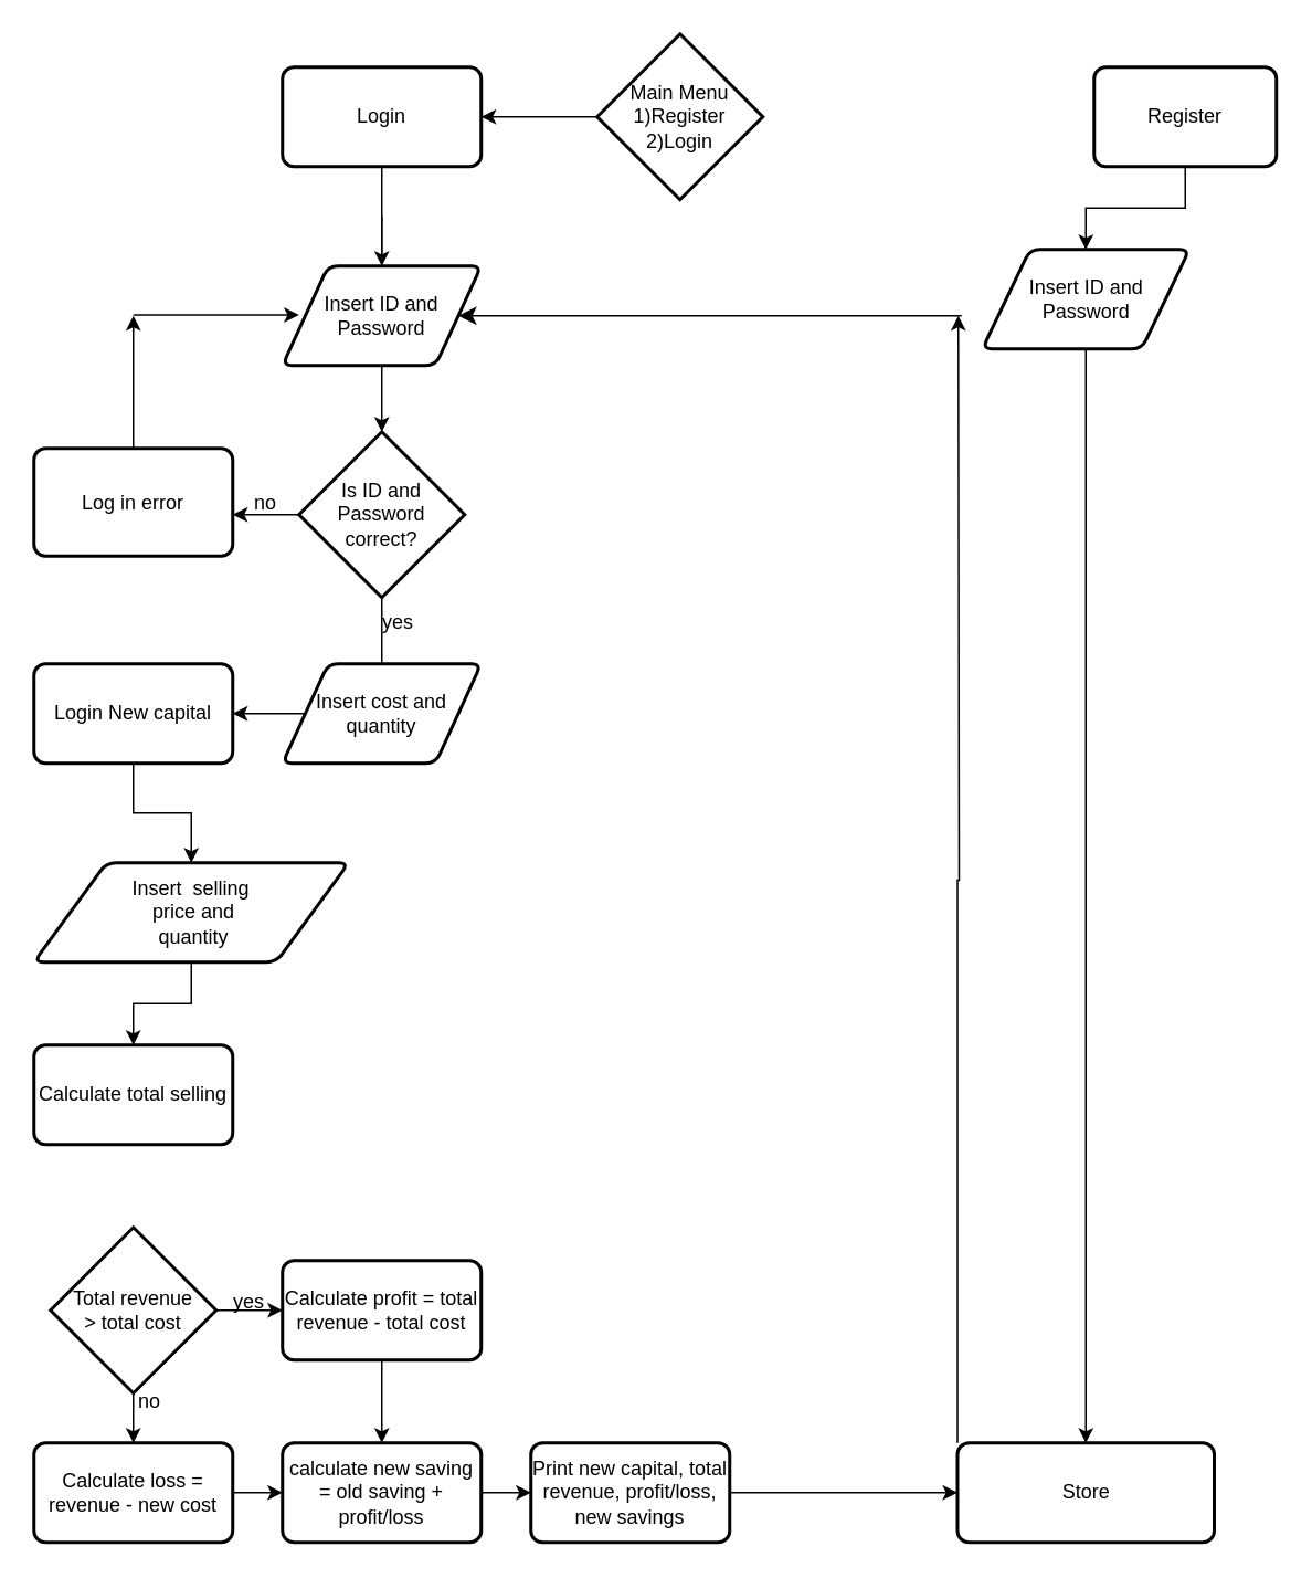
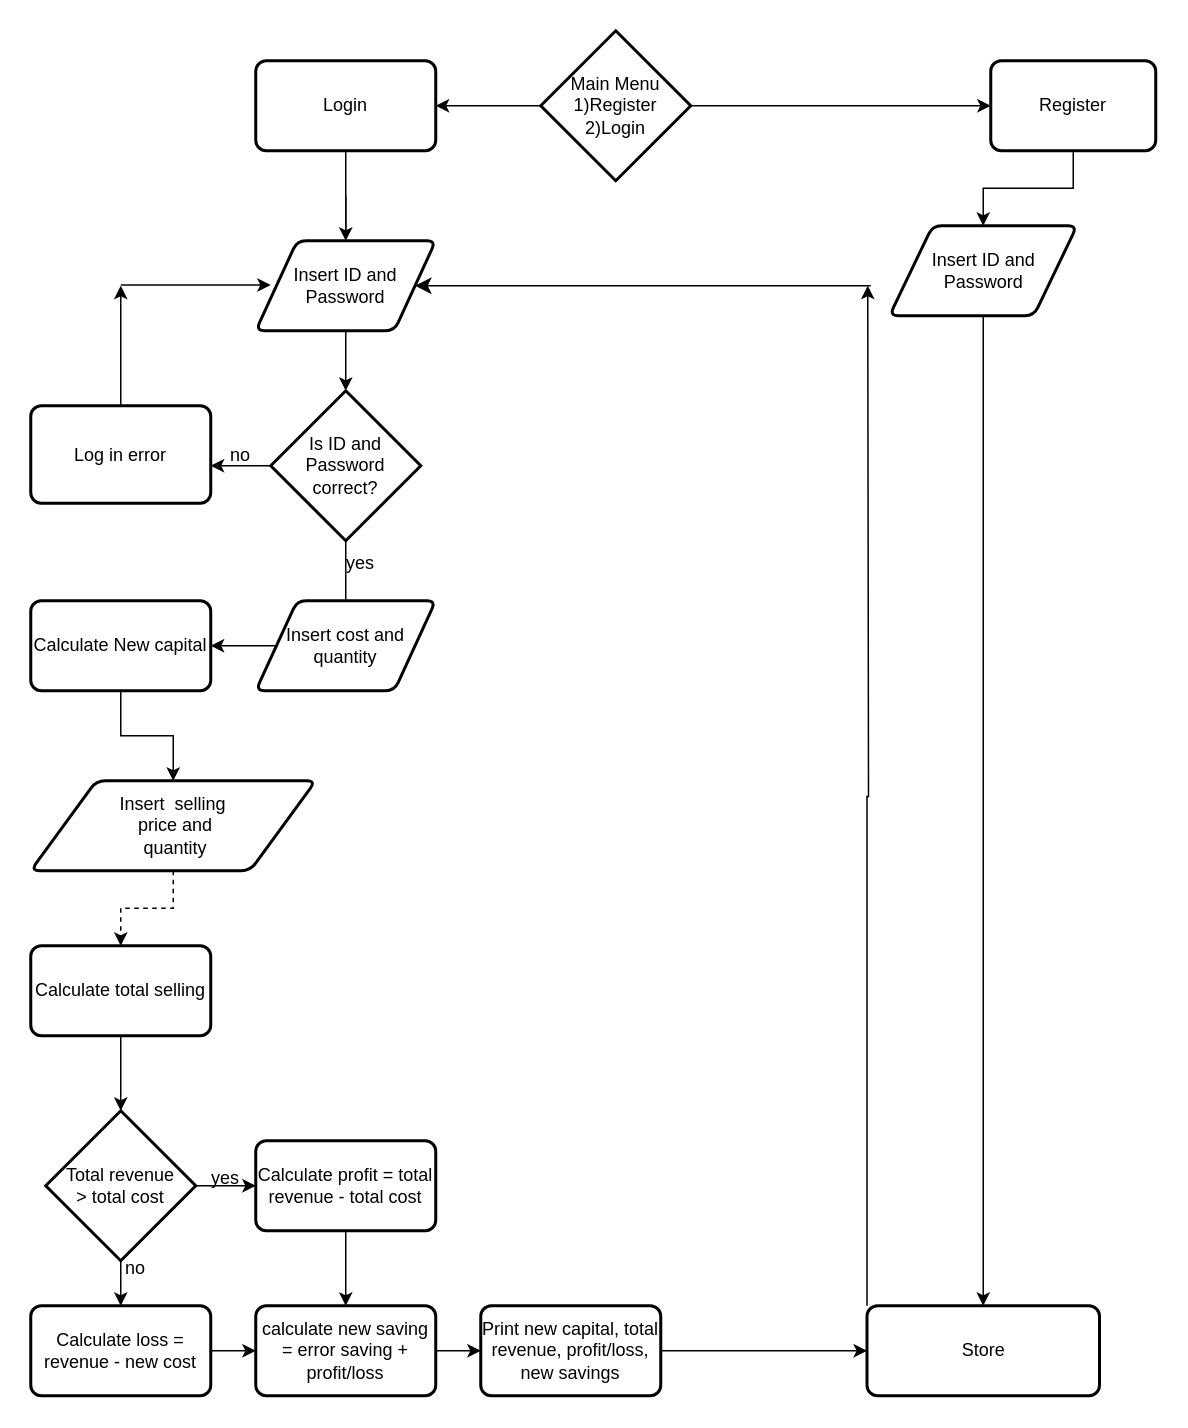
  <mxCell id="0" />
  <mxCell id="1" parent="0" />
+ <mxCell id="2" value="" style="edgeStyle=orthogonalEdgeStyle;rounded=0;orthogonalLoop=1;jettySize=auto;html=1;entryX=0;entryY=0.5;entryDx=0;entryDy=0;" parent="1" source="4" edge="1" target="18"><mxGeometry relative="1" as="geometry"><mxPoint x="530" y="100" as="targetPoint" /></mxGeometry></mxCell>
  <mxCell id="3" value="" style="edgeStyle=orthogonalEdgeStyle;rounded=0;orthogonalLoop=1;jettySize=auto;html=1;entryX=1;entryY=0.5;entryDx=0;entryDy=0;" parent="1" source="4" edge="1" target="16"><mxGeometry relative="1" as="geometry"><mxPoint x="290" y="100" as="targetPoint" /></mxGeometry></mxCell>
  <mxCell id="4" value="Main Menu&lt;br&gt;1)Register&lt;br&gt;2)Login" style="strokeWidth=2;html=1;shape=mxgraph.flowchart.decision;whiteSpace=wrap;" parent="1" vertex="1"><mxGeometry x="360" y="20" width="100" height="100" as="geometry" /></mxCell>
  <mxCell id="5" style="edgeStyle=orthogonalEdgeStyle;rounded=0;orthogonalLoop=1;jettySize=auto;html=1;entryX=0.5;entryY=0;entryDx=0;entryDy=0;" parent="1" edge="1"><mxGeometry relative="1" as="geometry"><mxPoint x="230" y="130" as="sourcePoint" /><mxPoint x="230" y="200" as="targetPoint" /></mxGeometry></mxCell>
  <mxCell id="6" style="edgeStyle=orthogonalEdgeStyle;rounded=0;orthogonalLoop=1;jettySize=auto;html=1;entryX=0.5;entryY=0;entryDx=0;entryDy=0;entryPerimeter=0;" parent="1" target="9" edge="1"><mxGeometry relative="1" as="geometry"><mxPoint x="230" y="260" as="sourcePoint" /></mxGeometry></mxCell>
  <mxCell id="7" value="" style="edgeStyle=orthogonalEdgeStyle;rounded=0;orthogonalLoop=1;jettySize=auto;html=1;entryX=1;entryY=0.615;entryDx=0;entryDy=0;entryPerimeter=0;" parent="1" source="9" edge="1" target="13"><mxGeometry relative="1" as="geometry"><mxPoint x="140" y="380" as="targetPoint" /></mxGeometry></mxCell>
  <mxCell id="8" style="edgeStyle=orthogonalEdgeStyle;rounded=0;orthogonalLoop=1;jettySize=auto;html=1;exitX=0.5;exitY=1;exitDx=0;exitDy=0;exitPerimeter=0;" parent="1" source="9" edge="1"><mxGeometry relative="1" as="geometry"><mxPoint x="230" y="450" as="targetPoint" /></mxGeometry></mxCell>
  <mxCell id="9" value="Is ID and Password &lt;br&gt;correct?" style="strokeWidth=2;html=1;shape=mxgraph.flowchart.decision;whiteSpace=wrap;" parent="1" vertex="1"><mxGeometry x="180" y="260" width="100" height="100" as="geometry" /></mxCell>
  <mxCell id="10" style="edgeStyle=orthogonalEdgeStyle;rounded=0;orthogonalLoop=1;jettySize=auto;html=1;entryX=0.5;entryY=0;entryDx=0;entryDy=0;entryPerimeter=0;" edge="1" parent="1" source="11" target="9"><mxGeometry relative="1" as="geometry" /></mxCell>
  <mxCell id="11" value="Insert ID and Password" style="shape=parallelogram;html=1;strokeWidth=2;perimeter=parallelogramPerimeter;whiteSpace=wrap;rounded=1;arcSize=12;size=0.23;" parent="1" vertex="1"><mxGeometry x="170" y="160" width="120" height="60" as="geometry" /></mxCell>
  <mxCell id="12" style="edgeStyle=orthogonalEdgeStyle;rounded=0;orthogonalLoop=1;jettySize=auto;html=1;" parent="1" source="13" edge="1"><mxGeometry relative="1" as="geometry"><mxPoint x="80" y="190" as="targetPoint" /></mxGeometry></mxCell>
  <mxCell id="13" value="Log in error" style="rounded=1;whiteSpace=wrap;html=1;absoluteArcSize=1;arcSize=14;strokeWidth=2;" parent="1" vertex="1"><mxGeometry x="20" y="270" width="120" height="65" as="geometry" /></mxCell>
  <mxCell id="14" value="" style="endArrow=classic;html=1;rounded=0;entryX=0;entryY=0.5;entryDx=0;entryDy=0;" parent="1" edge="1"><mxGeometry width="50" height="50" relative="1" as="geometry"><mxPoint x="80" y="189.5" as="sourcePoint" /><mxPoint x="180" y="189.5" as="targetPoint" /><Array as="points"><mxPoint x="130" y="189.5" /></Array></mxGeometry></mxCell>
  <mxCell id="15" style="edgeStyle=orthogonalEdgeStyle;rounded=0;orthogonalLoop=1;jettySize=auto;html=1;exitX=0.5;exitY=1;exitDx=0;exitDy=0;entryX=0.5;entryY=0;entryDx=0;entryDy=0;" edge="1" parent="1" source="16" target="11"><mxGeometry relative="1" as="geometry" /></mxCell>
  <mxCell id="16" value="Login" style="rounded=1;whiteSpace=wrap;html=1;absoluteArcSize=1;arcSize=14;strokeWidth=2;" parent="1" vertex="1"><mxGeometry x="170" y="40" width="120" height="60" as="geometry" /></mxCell>
  <mxCell id="17" style="edgeStyle=orthogonalEdgeStyle;rounded=0;orthogonalLoop=1;jettySize=auto;html=1;exitX=0.5;exitY=1;exitDx=0;exitDy=0;entryX=0.5;entryY=0;entryDx=0;entryDy=0;" edge="1" parent="1" source="18" target="43"><mxGeometry relative="1" as="geometry" /></mxCell>
  <mxCell id="18" value="Register" style="rounded=1;whiteSpace=wrap;html=1;absoluteArcSize=1;arcSize=14;strokeWidth=2;" parent="1" vertex="1"><mxGeometry x="660" y="40" width="110" height="60" as="geometry" /></mxCell>
  <mxCell id="19" style="edgeStyle=orthogonalEdgeStyle;rounded=0;orthogonalLoop=1;jettySize=auto;html=1;exitX=0;exitY=0.5;exitDx=0;exitDy=0;entryX=1;entryY=0.5;entryDx=0;entryDy=0;" edge="1" parent="1" source="20" target="22"><mxGeometry relative="1" as="geometry" /></mxCell>
  <mxCell id="20" value="Insert cost and quantity" style="shape=parallelogram;html=1;strokeWidth=2;perimeter=parallelogramPerimeter;whiteSpace=wrap;rounded=1;arcSize=12;size=0.23;" vertex="1" parent="1"><mxGeometry x="170" y="400" width="120" height="60" as="geometry" /></mxCell>
  <mxCell id="21" style="edgeStyle=orthogonalEdgeStyle;rounded=0;orthogonalLoop=1;jettySize=auto;html=1;exitX=0.5;exitY=1;exitDx=0;exitDy=0;" edge="1" parent="1" source="22" target="26"><mxGeometry relative="1" as="geometry" /></mxCell>
- <mxCell id="22" value="Login New capital" style="rounded=1;whiteSpace=wrap;html=1;absoluteArcSize=1;arcSize=14;strokeWidth=2;" vertex="1" parent="1"><mxGeometry x="20" y="400" width="120" height="60" as="geometry" /></mxCell>
+ <mxCell id="22" value="Calculate New capital" style="rounded=1;whiteSpace=wrap;html=1;absoluteArcSize=1;arcSize=14;strokeWidth=2;" vertex="1" parent="1"><mxGeometry x="20" y="400" width="120" height="60" as="geometry" /></mxCell>
+ <mxCell id="23" style="edgeStyle=orthogonalEdgeStyle;rounded=0;orthogonalLoop=1;jettySize=auto;html=1;exitX=0.5;exitY=1;exitDx=0;exitDy=0;entryX=0.5;entryY=0;entryDx=0;entryDy=0;entryPerimeter=0;" edge="1" parent="1" source="24" target="35"><mxGeometry relative="1" as="geometry" /></mxCell>
  <mxCell id="24" value="Calculate total selling" style="rounded=1;whiteSpace=wrap;html=1;absoluteArcSize=1;arcSize=14;strokeWidth=2;" vertex="1" parent="1"><mxGeometry x="20" y="630" width="120" height="60" as="geometry" /></mxCell>
- <mxCell id="25" style="edgeStyle=orthogonalEdgeStyle;rounded=0;orthogonalLoop=1;jettySize=auto;html=1;exitX=0.5;exitY=1;exitDx=0;exitDy=0;entryX=0.5;entryY=0;entryDx=0;entryDy=0;" edge="1" parent="1" source="26" target="24"><mxGeometry relative="1" as="geometry" /></mxCell>
+ <mxCell id="25" style="edgeStyle=orthogonalEdgeStyle;rounded=0;orthogonalLoop=1;jettySize=auto;html=1;exitX=0.5;exitY=1;exitDx=0;exitDy=0;entryX=0.5;entryY=0;entryDx=0;entryDy=0;dashed=1;" edge="1" parent="1" source="26" target="24"><mxGeometry relative="1" as="geometry" /></mxCell>
  <mxCell id="26" value="Insert&amp;nbsp; selling&lt;br&gt;&amp;nbsp;price and&lt;br&gt;&amp;nbsp;quantity" style="shape=parallelogram;html=1;strokeWidth=2;perimeter=parallelogramPerimeter;whiteSpace=wrap;rounded=1;arcSize=12;size=0.23;" vertex="1" parent="1"><mxGeometry x="20" y="520" width="190" height="60" as="geometry" /></mxCell>
  <mxCell id="27" style="edgeStyle=orthogonalEdgeStyle;rounded=0;orthogonalLoop=1;jettySize=auto;html=1;exitX=0.5;exitY=1;exitDx=0;exitDy=0;" edge="1" parent="1" source="28" target="30"><mxGeometry relative="1" as="geometry" /></mxCell>
  <mxCell id="28" value="Calculate profit = total revenue - total cost" style="rounded=1;whiteSpace=wrap;html=1;absoluteArcSize=1;arcSize=14;strokeWidth=2;" vertex="1" parent="1"><mxGeometry x="170" y="760" width="120" height="60" as="geometry" /></mxCell>
  <mxCell id="29" style="edgeStyle=orthogonalEdgeStyle;rounded=0;orthogonalLoop=1;jettySize=auto;html=1;exitX=1;exitY=0.5;exitDx=0;exitDy=0;entryX=0;entryY=0.5;entryDx=0;entryDy=0;" edge="1" parent="1" source="30" target="37"><mxGeometry relative="1" as="geometry" /></mxCell>
- <mxCell id="30" value="calculate new saving = old saving + profit/loss" style="rounded=1;whiteSpace=wrap;html=1;absoluteArcSize=1;arcSize=14;strokeWidth=2;" vertex="1" parent="1"><mxGeometry x="170" y="870" width="120" height="60" as="geometry" /></mxCell>
+ <mxCell id="30" value="calculate new saving = error saving + profit/loss" style="rounded=1;whiteSpace=wrap;html=1;absoluteArcSize=1;arcSize=14;strokeWidth=2;" vertex="1" parent="1"><mxGeometry x="170" y="870" width="120" height="60" as="geometry" /></mxCell>
  <mxCell id="31" style="edgeStyle=orthogonalEdgeStyle;rounded=0;orthogonalLoop=1;jettySize=auto;html=1;exitX=1;exitY=0.5;exitDx=0;exitDy=0;entryX=0;entryY=0.5;entryDx=0;entryDy=0;" edge="1" parent="1" source="32" target="30"><mxGeometry relative="1" as="geometry" /></mxCell>
  <mxCell id="32" value="Calculate loss = revenue - new cost" style="rounded=1;whiteSpace=wrap;html=1;absoluteArcSize=1;arcSize=14;strokeWidth=2;" vertex="1" parent="1"><mxGeometry x="20" y="870" width="120" height="60" as="geometry" /></mxCell>
  <mxCell id="33" style="edgeStyle=orthogonalEdgeStyle;rounded=0;orthogonalLoop=1;jettySize=auto;html=1;exitX=1;exitY=0.5;exitDx=0;exitDy=0;exitPerimeter=0;entryX=0;entryY=0.5;entryDx=0;entryDy=0;" edge="1" parent="1" source="35" target="28"><mxGeometry relative="1" as="geometry" /></mxCell>
  <mxCell id="34" style="edgeStyle=orthogonalEdgeStyle;rounded=0;orthogonalLoop=1;jettySize=auto;html=1;exitX=0.5;exitY=1;exitDx=0;exitDy=0;exitPerimeter=0;entryX=0.5;entryY=0;entryDx=0;entryDy=0;" edge="1" parent="1" source="35" target="32"><mxGeometry relative="1" as="geometry" /></mxCell>
  <mxCell id="35" value="Total revenue &lt;br&gt;&amp;gt; total cost" style="strokeWidth=2;html=1;shape=mxgraph.flowchart.decision;whiteSpace=wrap;" vertex="1" parent="1"><mxGeometry x="30" y="740" width="100" height="100" as="geometry" /></mxCell>
  <mxCell id="36" style="edgeStyle=orthogonalEdgeStyle;rounded=0;orthogonalLoop=1;jettySize=auto;html=1;exitX=1;exitY=0.5;exitDx=0;exitDy=0;" edge="1" parent="1" source="37" target="39"><mxGeometry relative="1" as="geometry" /></mxCell>
  <mxCell id="37" value="Print new capital, total revenue, profit/loss,&lt;br&gt;new savings" style="rounded=1;whiteSpace=wrap;html=1;absoluteArcSize=1;arcSize=14;strokeWidth=2;" vertex="1" parent="1"><mxGeometry x="320" y="870" width="120" height="60" as="geometry" /></mxCell>
  <mxCell id="38" style="edgeStyle=orthogonalEdgeStyle;rounded=0;orthogonalLoop=1;jettySize=auto;html=1;exitX=0;exitY=0;exitDx=0;exitDy=0;" edge="1" parent="1" source="39"><mxGeometry relative="1" as="geometry"><mxPoint x="578" y="190" as="targetPoint" /></mxGeometry></mxCell>
  <mxCell id="39" value="Store" style="rounded=1;whiteSpace=wrap;html=1;absoluteArcSize=1;arcSize=14;strokeWidth=2;" vertex="1" parent="1"><mxGeometry x="577.5" y="870" width="155" height="60" as="geometry" /></mxCell>
  <mxCell id="40" value="yes" style="text;html=1;strokeColor=none;fillColor=none;align=center;verticalAlign=middle;whiteSpace=wrap;rounded=0;" vertex="1" parent="1"><mxGeometry x="210" y="360" width="60" height="30" as="geometry" /></mxCell>
  <mxCell id="41" value="no" style="text;html=1;strokeColor=none;fillColor=none;align=center;verticalAlign=middle;whiteSpace=wrap;rounded=0;" vertex="1" parent="1"><mxGeometry x="130" y="287.5" width="60" height="30" as="geometry" /></mxCell>
  <mxCell id="42" style="edgeStyle=orthogonalEdgeStyle;rounded=0;orthogonalLoop=1;jettySize=auto;html=1;exitX=0.5;exitY=1;exitDx=0;exitDy=0;" edge="1" parent="1" source="43" target="39"><mxGeometry relative="1" as="geometry" /></mxCell>
  <mxCell id="43" value="Insert ID and Password" style="shape=parallelogram;html=1;strokeWidth=2;perimeter=parallelogramPerimeter;whiteSpace=wrap;rounded=1;arcSize=12;size=0.23;" vertex="1" parent="1"><mxGeometry x="592.5" y="150" width="125" height="60" as="geometry" /></mxCell>
  <mxCell id="44" value="" style="edgeStyle=elbowEdgeStyle;elbow=horizontal;endArrow=classic;html=1;curved=0;rounded=0;endSize=8;startSize=8;" edge="1" parent="1" target="11"><mxGeometry width="50" height="50" relative="1" as="geometry"><mxPoint x="580" y="190" as="sourcePoint" /><mxPoint x="410" y="460" as="targetPoint" /></mxGeometry></mxCell>
  <mxCell id="45" value="yes" style="text;html=1;strokeColor=none;fillColor=none;align=center;verticalAlign=middle;whiteSpace=wrap;rounded=0;" vertex="1" parent="1"><mxGeometry x="120" y="770" width="60" height="30" as="geometry" /></mxCell>
  <mxCell id="46" value="no" style="text;html=1;strokeColor=none;fillColor=none;align=center;verticalAlign=middle;whiteSpace=wrap;rounded=0;" vertex="1" parent="1"><mxGeometry x="60" y="830" width="60" height="30" as="geometry" /></mxCell>
